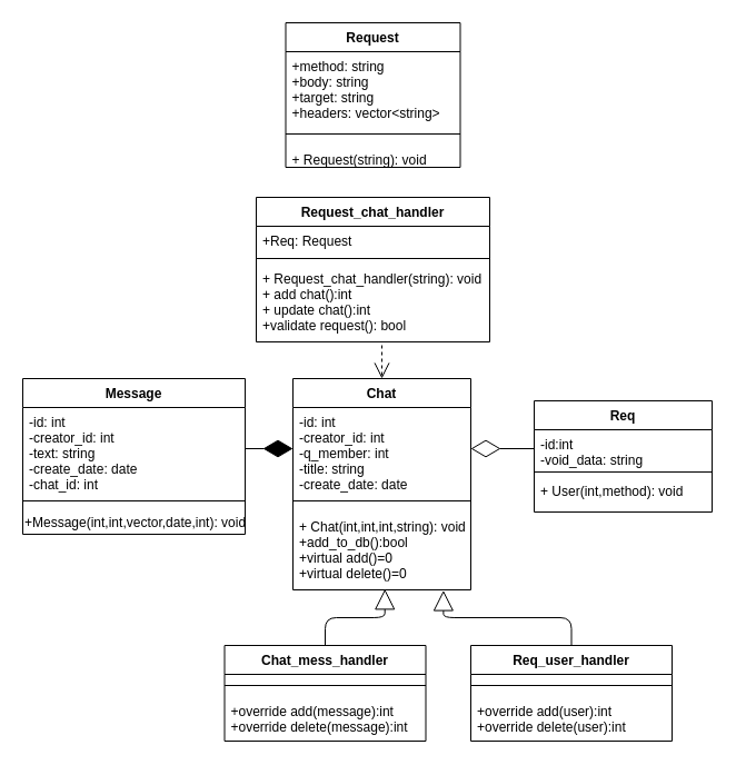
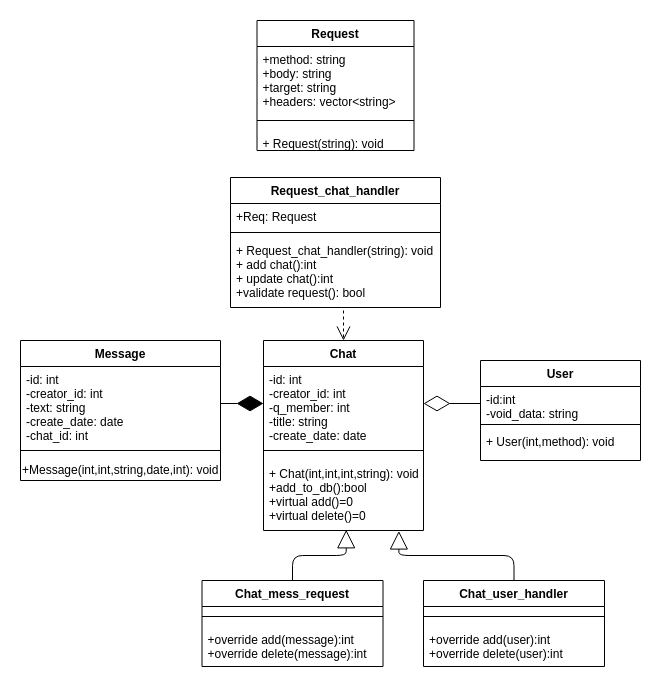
  <mxCell id="0" />
  <mxCell id="1" parent="0" />
  <mxCell id="2" value="Request" style="swimlane;fontStyle=1;align=center;verticalAlign=top;childLayout=stackLayout;horizontal=1;startSize=26;horizontalStack=0;resizeParent=1;resizeParentMax=0;resizeLast=0;collapsible=1;marginBottom=0;" vertex="1" parent="1"><mxGeometry x="256.5" y="20" width="157" height="130" as="geometry"><mxRectangle x="270" y="180" width="80" height="26" as="alternateBounds" /></mxGeometry></mxCell>
  <mxCell id="3" value="+method: string&#10;+body: string&#10;+target: string&#10;+headers: vector&lt;string&gt; " style="text;strokeColor=none;fillColor=none;align=left;verticalAlign=top;spacingLeft=4;spacingRight=4;overflow=hidden;rotatable=0;points=[[0,0.5],[1,0.5]];portConstraint=eastwest;" vertex="1" parent="2"><mxGeometry y="26" width="157" height="64" as="geometry" /></mxCell>
  <mxCell id="4" value="" style="line;strokeWidth=1;fillColor=none;align=left;verticalAlign=middle;spacingTop=-1;spacingLeft=3;spacingRight=3;rotatable=0;labelPosition=right;points=[];portConstraint=eastwest;" vertex="1" parent="2"><mxGeometry y="90" width="157" height="20" as="geometry" /></mxCell>
  <mxCell id="5" value="+ Request(string): void" style="text;strokeColor=none;fillColor=none;align=left;verticalAlign=top;spacingLeft=4;spacingRight=4;overflow=hidden;rotatable=0;points=[[0,0.5],[1,0.5]];portConstraint=eastwest;" vertex="1" parent="2"><mxGeometry y="110" width="157" height="20" as="geometry" /></mxCell>
  <mxCell id="6" value="Request_chat_handler" style="swimlane;fontStyle=1;align=center;verticalAlign=top;childLayout=stackLayout;horizontal=1;startSize=26;horizontalStack=0;resizeParent=1;resizeParentMax=0;resizeLast=0;collapsible=1;marginBottom=0;" vertex="1" parent="1"><mxGeometry x="230" y="177" width="210" height="130" as="geometry"><mxRectangle x="270" y="180" width="80" height="26" as="alternateBounds" /></mxGeometry></mxCell>
  <mxCell id="7" value="+Req: Request " style="text;strokeColor=none;fillColor=none;align=left;verticalAlign=top;spacingLeft=4;spacingRight=4;overflow=hidden;rotatable=0;points=[[0,0.5],[1,0.5]];portConstraint=eastwest;" vertex="1" parent="6"><mxGeometry y="26" width="210" height="24" as="geometry" /></mxCell>
  <mxCell id="8" value="" style="line;strokeWidth=1;fillColor=none;align=left;verticalAlign=middle;spacingTop=-1;spacingLeft=3;spacingRight=3;rotatable=0;labelPosition=right;points=[];portConstraint=eastwest;" vertex="1" parent="6"><mxGeometry y="50" width="210" height="10" as="geometry" /></mxCell>
  <mxCell id="9" value="+ Request_chat_handler(string): void&#10;+ add chat():int&#10;+ update chat():int&#10;+validate request(): bool" style="text;strokeColor=none;fillColor=none;align=left;verticalAlign=top;spacingLeft=4;spacingRight=4;overflow=hidden;rotatable=0;points=[[0,0.5],[1,0.5]];portConstraint=eastwest;" vertex="1" parent="6"><mxGeometry y="60" width="210" height="70" as="geometry" /></mxCell>
  <mxCell id="10" value="Chat" style="swimlane;fontStyle=1;align=center;verticalAlign=top;childLayout=stackLayout;horizontal=1;startSize=26;horizontalStack=0;resizeParent=1;resizeParentMax=0;resizeLast=0;collapsible=1;marginBottom=0;" vertex="1" parent="1"><mxGeometry x="263" y="340" width="160" height="190" as="geometry"><mxRectangle x="270" y="180" width="80" height="26" as="alternateBounds" /></mxGeometry></mxCell>
  <mxCell id="11" value="-id: int&#10;-creator_id: int&#10;-q_member: int&#10;-title: string &#10;-create_date: date" style="text;strokeColor=none;fillColor=none;align=left;verticalAlign=top;spacingLeft=4;spacingRight=4;overflow=hidden;rotatable=0;points=[[0,0.5],[1,0.5]];portConstraint=eastwest;" vertex="1" parent="10"><mxGeometry y="26" width="160" height="74" as="geometry" /></mxCell>
  <mxCell id="12" value="" style="line;strokeWidth=1;fillColor=none;align=left;verticalAlign=middle;spacingTop=-1;spacingLeft=3;spacingRight=3;rotatable=0;labelPosition=right;points=[];portConstraint=eastwest;" vertex="1" parent="10"><mxGeometry y="100" width="160" height="20" as="geometry" /></mxCell>
  <mxCell id="13" value="+ Chat(int,int,int,string): void&#10;+add_to_db():bool&#10;+virtual add()=0&#10;+virtual delete()=0" style="text;strokeColor=none;fillColor=none;align=left;verticalAlign=top;spacingLeft=4;spacingRight=4;overflow=hidden;rotatable=0;points=[[0,0.5],[1,0.5]];portConstraint=eastwest;fontStyle=0" vertex="1" parent="10"><mxGeometry y="120" width="160" height="70" as="geometry" /></mxCell>
- <mxCell id="14" value="Chat_mess_handler" style="swimlane;fontStyle=1;align=center;verticalAlign=top;childLayout=stackLayout;horizontal=1;startSize=26;horizontalStack=0;resizeParent=1;resizeParentMax=0;resizeLast=0;collapsible=1;marginBottom=0;" vertex="1" parent="1"><mxGeometry x="201.5" y="580" width="181" height="86" as="geometry"><mxRectangle x="270" y="180" width="80" height="26" as="alternateBounds" /></mxGeometry></mxCell>
+ <mxCell id="14" value="Chat_mess_request" style="swimlane;fontStyle=1;align=center;verticalAlign=top;childLayout=stackLayout;horizontal=1;startSize=26;horizontalStack=0;resizeParent=1;resizeParentMax=0;resizeLast=0;collapsible=1;marginBottom=0;" vertex="1" parent="1"><mxGeometry x="201.5" y="580" width="181" height="86" as="geometry"><mxRectangle x="270" y="180" width="80" height="26" as="alternateBounds" /></mxGeometry></mxCell>
  <mxCell id="15" value="" style="line;strokeWidth=1;fillColor=none;align=left;verticalAlign=middle;spacingTop=-1;spacingLeft=3;spacingRight=3;rotatable=0;labelPosition=right;points=[];portConstraint=eastwest;" vertex="1" parent="14"><mxGeometry y="26" width="181" height="20" as="geometry" /></mxCell>
  <mxCell id="16" value="+override add(message):int&#10;+override delete(message):int" style="text;strokeColor=none;fillColor=none;align=left;verticalAlign=top;spacingLeft=4;spacingRight=4;overflow=hidden;rotatable=0;points=[[0,0.5],[1,0.5]];portConstraint=eastwest;fontStyle=0" vertex="1" parent="14"><mxGeometry y="46" width="181" height="40" as="geometry" /></mxCell>
  <mxCell id="17" value="" style="endArrow=block;endSize=16;endFill=0;html=1;entryX=0.517;entryY=0.99;entryDx=0;entryDy=0;entryPerimeter=0;exitX=0.5;exitY=0;exitDx=0;exitDy=0;edgeStyle=orthogonalEdgeStyle;elbow=vertical;" edge="1" parent="1" source="14" target="13"><mxGeometry width="160" relative="1" as="geometry"><mxPoint x="33" y="740" as="sourcePoint" /><mxPoint x="193" y="740" as="targetPoint" /></mxGeometry></mxCell>
- <mxCell id="18" value="Req_user_handler" style="swimlane;fontStyle=1;align=center;verticalAlign=top;childLayout=stackLayout;horizontal=1;startSize=26;horizontalStack=0;resizeParent=1;resizeParentMax=0;resizeLast=0;collapsible=1;marginBottom=0;" vertex="1" parent="1"><mxGeometry x="423" y="580" width="181" height="86" as="geometry"><mxRectangle x="270" y="180" width="80" height="26" as="alternateBounds" /></mxGeometry></mxCell>
+ <mxCell id="18" value="Chat_user_handler" style="swimlane;fontStyle=1;align=center;verticalAlign=top;childLayout=stackLayout;horizontal=1;startSize=26;horizontalStack=0;resizeParent=1;resizeParentMax=0;resizeLast=0;collapsible=1;marginBottom=0;" vertex="1" parent="1"><mxGeometry x="423" y="580" width="181" height="86" as="geometry"><mxRectangle x="270" y="180" width="80" height="26" as="alternateBounds" /></mxGeometry></mxCell>
  <mxCell id="19" value="" style="line;strokeWidth=1;fillColor=none;align=left;verticalAlign=middle;spacingTop=-1;spacingLeft=3;spacingRight=3;rotatable=0;labelPosition=right;points=[];portConstraint=eastwest;" vertex="1" parent="18"><mxGeometry y="26" width="181" height="20" as="geometry" /></mxCell>
  <mxCell id="20" value="+override add(user):int&#10;+override delete(user):int" style="text;strokeColor=none;fillColor=none;align=left;verticalAlign=top;spacingLeft=4;spacingRight=4;overflow=hidden;rotatable=0;points=[[0,0.5],[1,0.5]];portConstraint=eastwest;fontStyle=0" vertex="1" parent="18"><mxGeometry y="46" width="181" height="40" as="geometry" /></mxCell>
  <mxCell id="21" value="" style="endArrow=block;endSize=16;endFill=0;html=1;entryX=0.846;entryY=1.007;entryDx=0;entryDy=0;entryPerimeter=0;edgeStyle=orthogonalEdgeStyle;" edge="1" parent="1" source="18" target="13"><mxGeometry width="160" relative="1" as="geometry"><mxPoint x="312.5" y="580" as="sourcePoint" /><mxPoint x="355.72" y="519.5" as="targetPoint" /></mxGeometry></mxCell>
- <mxCell id="22" value="Req" style="swimlane;fontStyle=1;align=center;verticalAlign=top;childLayout=stackLayout;horizontal=1;startSize=26;horizontalStack=0;resizeParent=1;resizeParentMax=0;resizeLast=0;collapsible=1;marginBottom=0;" vertex="1" parent="1"><mxGeometry x="480" y="360" width="160" height="100" as="geometry" /></mxCell>
+ <mxCell id="22" value="User" style="swimlane;fontStyle=1;align=center;verticalAlign=top;childLayout=stackLayout;horizontal=1;startSize=26;horizontalStack=0;resizeParent=1;resizeParentMax=0;resizeLast=0;collapsible=1;marginBottom=0;" vertex="1" parent="1"><mxGeometry x="480" y="360" width="160" height="100" as="geometry" /></mxCell>
  <mxCell id="23" value="-id:int&#10;-void_data: string&#10;" style="text;strokeColor=none;fillColor=none;align=left;verticalAlign=top;spacingLeft=4;spacingRight=4;overflow=hidden;rotatable=0;points=[[0,0.5],[1,0.5]];portConstraint=eastwest;" vertex="1" parent="22"><mxGeometry y="26" width="160" height="34" as="geometry" /></mxCell>
  <mxCell id="24" value="" style="line;strokeWidth=1;fillColor=none;align=left;verticalAlign=middle;spacingTop=-1;spacingLeft=3;spacingRight=3;rotatable=0;labelPosition=right;points=[];portConstraint=eastwest;" vertex="1" parent="22"><mxGeometry y="60" width="160" height="8" as="geometry" /></mxCell>
  <mxCell id="25" value="+ User(int,method): void" style="text;strokeColor=none;fillColor=none;align=left;verticalAlign=top;spacingLeft=4;spacingRight=4;overflow=hidden;rotatable=0;points=[[0,0.5],[1,0.5]];portConstraint=eastwest;" vertex="1" parent="22"><mxGeometry y="68" width="160" height="32" as="geometry" /></mxCell>
  <mxCell id="26" value="Message" style="swimlane;fontStyle=1;align=center;verticalAlign=top;childLayout=stackLayout;horizontal=1;startSize=26;horizontalStack=0;resizeParent=1;resizeParentMax=0;resizeLast=0;collapsible=1;marginBottom=0;" vertex="1" parent="1"><mxGeometry x="20" y="340" width="200" height="140" as="geometry"><mxRectangle x="270" y="180" width="80" height="26" as="alternateBounds" /></mxGeometry></mxCell>
  <mxCell id="27" value="-id: int&#10;-creator_id: int&#10;-text: string&#10;-create_date: date&#10;-chat_id: int" style="text;strokeColor=none;fillColor=none;align=left;verticalAlign=top;spacingLeft=4;spacingRight=4;overflow=hidden;rotatable=0;points=[[0,0.5],[1,0.5]];portConstraint=eastwest;" vertex="1" parent="26"><mxGeometry y="26" width="200" height="74" as="geometry" /></mxCell>
  <mxCell id="28" value="" style="line;strokeWidth=1;fillColor=none;align=left;verticalAlign=middle;spacingTop=-1;spacingLeft=3;spacingRight=3;rotatable=0;labelPosition=right;points=[];portConstraint=eastwest;" vertex="1" parent="26"><mxGeometry y="100" width="200" height="20" as="geometry" /></mxCell>
- <mxCell id="29" value="+Message(int,int,vector,date,int): void" style="text;html=1;resizable=0;points=[];autosize=1;align=left;verticalAlign=top;spacingTop=-4;" vertex="1" parent="26"><mxGeometry y="120" width="200" height="20" as="geometry" /></mxCell>
+ <mxCell id="29" value="+Message(int,int,string,date,int): void" style="text;html=1;resizable=0;points=[];autosize=1;align=left;verticalAlign=top;spacingTop=-4;" vertex="1" parent="26"><mxGeometry y="120" width="200" height="20" as="geometry" /></mxCell>
  <mxCell id="30" value="" style="endArrow=diamondThin;endFill=0;endSize=24;html=1;entryX=1;entryY=0.5;entryDx=0;entryDy=0;exitX=0;exitY=0.5;exitDx=0;exitDy=0;" edge="1" parent="1" source="23" target="11"><mxGeometry width="160" relative="1" as="geometry"><mxPoint x="472" y="403" as="sourcePoint" /><mxPoint x="161.5" y="750" as="targetPoint" /></mxGeometry></mxCell>
  <mxCell id="31" value="" style="endArrow=diamondThin;endFill=1;endSize=24;html=1;entryX=0;entryY=0.5;entryDx=0;entryDy=0;exitX=1;exitY=0.5;exitDx=0;exitDy=0;" edge="1" parent="1" source="27" target="11"><mxGeometry width="160" relative="1" as="geometry"><mxPoint x="-48.5" y="910" as="sourcePoint" /><mxPoint x="111.5" y="910" as="targetPoint" /></mxGeometry></mxCell>
  <mxCell id="32" value="" style="endArrow=open;endSize=12;dashed=1;html=1;entryX=0.5;entryY=0;entryDx=0;entryDy=0;" edge="1" parent="1" target="10"><mxGeometry x="0.125" y="-60" width="160" relative="1" as="geometry"><mxPoint x="343" y="310" as="sourcePoint" /><mxPoint x="170" y="540" as="targetPoint" /><mxPoint as="offset" /></mxGeometry></mxCell>
